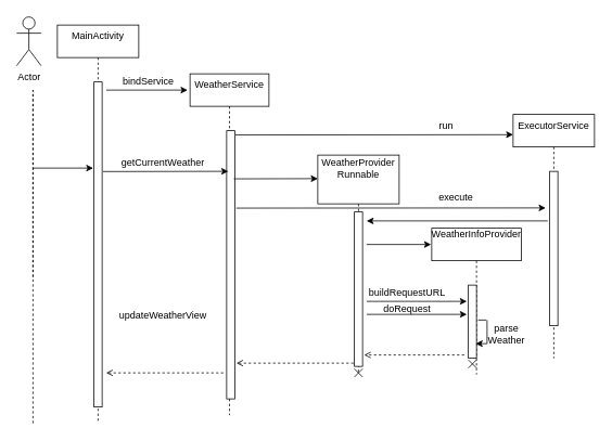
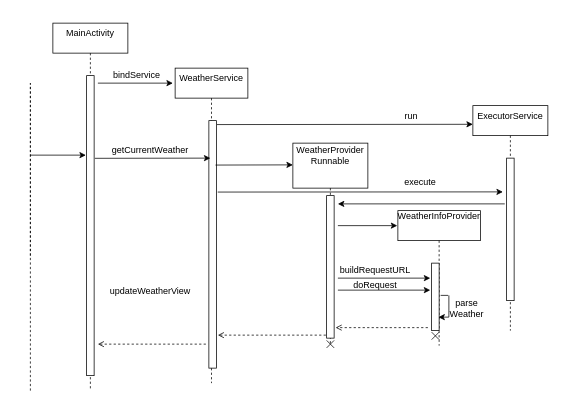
  <mxCell id="0" />
  <mxCell id="1" parent="0" />
  <mxCell id="2" value="MainActivity&#10;" style="shape=umlLifeline;perimeter=lifelinePerimeter;container=1;collapsible=0;recursiveResize=0;rounded=0;shadow=0;strokeWidth=1;" parent="1" vertex="1"><mxGeometry x="70" y="30" width="100" height="490" as="geometry" /></mxCell>
  <mxCell id="3" value="" style="points=[];perimeter=orthogonalPerimeter;rounded=0;shadow=0;strokeWidth=1;" parent="2" vertex="1"><mxGeometry x="45" y="70" width="10" height="400" as="geometry" /></mxCell>
  <mxCell id="4" value="" style="endArrow=classic;html=1;" edge="1" parent="1"><mxGeometry width="50" height="50" relative="1" as="geometry"><mxPoint x="130" y="110" as="sourcePoint" /><mxPoint x="230" y="110" as="targetPoint" /></mxGeometry></mxCell>
  <mxCell id="5" value="WeatherService&#10;" style="shape=umlLifeline;perimeter=lifelinePerimeter;container=1;collapsible=0;recursiveResize=0;rounded=0;shadow=0;strokeWidth=1;" vertex="1" parent="1"><mxGeometry x="233" y="90" width="97" height="420" as="geometry" /></mxCell>
  <mxCell id="6" value="" style="points=[];perimeter=orthogonalPerimeter;rounded=0;shadow=0;strokeWidth=1;" vertex="1" parent="5"><mxGeometry x="45" y="70" width="10" height="330" as="geometry" /></mxCell>
  <mxCell id="7" value="&lt;div&gt;bindService&lt;/div&gt;" style="text;html=1;strokeColor=none;fillColor=none;align=center;verticalAlign=middle;whiteSpace=wrap;rounded=0;" vertex="1" parent="1"><mxGeometry x="162" y="90" width="40" height="20" as="geometry" /></mxCell>
  <mxCell id="8" value="ExecutorService&#10;" style="shape=umlLifeline;perimeter=lifelinePerimeter;container=1;collapsible=0;recursiveResize=0;rounded=0;shadow=0;strokeWidth=1;" vertex="1" parent="1"><mxGeometry x="630" y="140" width="100" height="300" as="geometry" /></mxCell>
  <mxCell id="9" value="" style="points=[];perimeter=orthogonalPerimeter;rounded=0;shadow=0;strokeWidth=1;" vertex="1" parent="8"><mxGeometry x="45" y="70" width="10" height="190" as="geometry" /></mxCell>
  <mxCell id="10" value="WeatherProvider&#10;Runnable&#10;&#10;" style="shape=umlLifeline;perimeter=lifelinePerimeter;container=1;collapsible=0;recursiveResize=0;rounded=0;shadow=0;strokeWidth=1;size=60;" vertex="1" parent="1"><mxGeometry x="390" y="190" width="100" height="270" as="geometry" /></mxCell>
  <mxCell id="11" value="" style="points=[];perimeter=orthogonalPerimeter;rounded=0;shadow=0;strokeWidth=1;" vertex="1" parent="10"><mxGeometry x="45" y="70" width="10" height="190" as="geometry" /></mxCell>
  <mxCell id="12" value="WeatherInfoProvider&#10;&#10;" style="shape=umlLifeline;perimeter=lifelinePerimeter;container=1;collapsible=0;recursiveResize=0;rounded=0;shadow=0;strokeWidth=1;" vertex="1" parent="1"><mxGeometry x="530" y="280" width="110" height="180" as="geometry" /></mxCell>
  <mxCell id="13" value="" style="points=[];perimeter=orthogonalPerimeter;rounded=0;shadow=0;strokeWidth=1;" vertex="1" parent="12"><mxGeometry x="45" y="70" width="10" height="90" as="geometry" /></mxCell>
  <mxCell id="14" value="" style="endArrow=classic;html=1;exitX=1.18;exitY=0.054;exitDx=0;exitDy=0;exitPerimeter=0;entryX=0;entryY=0.083;entryDx=0;entryDy=0;entryPerimeter=0;" edge="1" parent="1" target="8"><mxGeometry width="50" height="50" relative="1" as="geometry"><mxPoint x="288.8" y="165.26" as="sourcePoint" /><mxPoint x="600" y="165" as="targetPoint" /></mxGeometry></mxCell>
  <mxCell id="15" value="" style="endArrow=classic;html=1;exitX=1.18;exitY=0.054;exitDx=0;exitDy=0;exitPerimeter=0;" edge="1" parent="1"><mxGeometry width="50" height="50" relative="1" as="geometry"><mxPoint x="126" y="210.26" as="sourcePoint" /><mxPoint x="280" y="210" as="targetPoint" /></mxGeometry></mxCell>
  <mxCell id="16" value="getCurrentWeather" style="text;html=1;strokeColor=none;fillColor=none;align=center;verticalAlign=middle;whiteSpace=wrap;rounded=0;" vertex="1" parent="1"><mxGeometry x="180" y="190" width="40" height="20" as="geometry" /></mxCell>
  <mxCell id="17" value="" style="endArrow=classic;html=1;exitX=1.18;exitY=0.054;exitDx=0;exitDy=0;exitPerimeter=0;" edge="1" parent="1"><mxGeometry width="50" height="50" relative="1" as="geometry"><mxPoint x="286.8" y="219.26" as="sourcePoint" /><mxPoint x="390" y="219" as="targetPoint" /></mxGeometry></mxCell>
  <mxCell id="18" value="" style="endArrow=classic;html=1;exitX=1.18;exitY=0.054;exitDx=0;exitDy=0;exitPerimeter=0;" edge="1" parent="1"><mxGeometry width="50" height="50" relative="1" as="geometry"><mxPoint x="289.8" y="255.26" as="sourcePoint" /><mxPoint x="670" y="255" as="targetPoint" /></mxGeometry></mxCell>
  <mxCell id="19" value="" style="endArrow=classic;html=1;" edge="1" parent="1"><mxGeometry width="50" height="50" relative="1" as="geometry"><mxPoint x="672.5" y="271" as="sourcePoint" /><mxPoint x="450" y="271" as="targetPoint" /></mxGeometry></mxCell>
  <mxCell id="20" value="execute" style="text;html=1;strokeColor=none;fillColor=none;align=center;verticalAlign=middle;whiteSpace=wrap;rounded=0;" vertex="1" parent="1"><mxGeometry x="540" y="232" width="40" height="20" as="geometry" /></mxCell>
  <mxCell id="21" value="run" style="text;html=1;strokeColor=none;fillColor=none;align=center;verticalAlign=middle;whiteSpace=wrap;rounded=0;" vertex="1" parent="1"><mxGeometry x="528" y="144" width="40" height="20" as="geometry" /></mxCell>
  <mxCell id="22" value="" style="endArrow=classic;html=1;" edge="1" parent="1"><mxGeometry width="50" height="50" relative="1" as="geometry"><mxPoint x="450" y="300" as="sourcePoint" /><mxPoint x="529.2" y="300" as="targetPoint" /></mxGeometry></mxCell>
  <mxCell id="23" value="" style="endArrow=classic;html=1;" edge="1" parent="1"><mxGeometry width="50" height="50" relative="1" as="geometry"><mxPoint x="450" y="370" as="sourcePoint" /><mxPoint x="573.2" y="370" as="targetPoint" /></mxGeometry></mxCell>
  <mxCell id="24" value="" style="endArrow=classic;html=1;" edge="1" parent="1"><mxGeometry width="50" height="50" relative="1" as="geometry"><mxPoint x="450" y="386" as="sourcePoint" /><mxPoint x="573.2" y="386" as="targetPoint" /></mxGeometry></mxCell>
  <mxCell id="25" value="buildRequestURL" style="text;html=1;strokeColor=none;fillColor=none;align=center;verticalAlign=middle;whiteSpace=wrap;rounded=0;" vertex="1" parent="1"><mxGeometry x="480" y="350" width="40" height="20" as="geometry" /></mxCell>
  <mxCell id="26" value="doRequest" style="text;html=1;strokeColor=none;fillColor=none;align=center;verticalAlign=middle;whiteSpace=wrap;rounded=0;" vertex="1" parent="1"><mxGeometry x="480" y="369" width="40" height="20" as="geometry" /></mxCell>
  <mxCell id="27" value="" style="endArrow=none;html=1;" edge="1" parent="1"><mxGeometry width="50" height="50" relative="1" as="geometry"><mxPoint x="587" y="393" as="sourcePoint" /><mxPoint x="597" y="393" as="targetPoint" /></mxGeometry></mxCell>
  <mxCell id="28" value="" style="endArrow=none;html=1;" edge="1" parent="1"><mxGeometry width="50" height="50" relative="1" as="geometry"><mxPoint x="598" y="422" as="sourcePoint" /><mxPoint x="598" y="393" as="targetPoint" /></mxGeometry></mxCell>
  <mxCell id="29" value="" style="endArrow=classic;html=1;" edge="1" parent="1"><mxGeometry width="50" height="50" relative="1" as="geometry"><mxPoint x="598" y="422" as="sourcePoint" /><mxPoint x="584" y="422" as="targetPoint" /></mxGeometry></mxCell>
  <mxCell id="30" value="&lt;div&gt;parse&lt;/div&gt;&lt;div&gt;Weather&lt;/div&gt;" style="text;html=1;strokeColor=none;fillColor=none;align=center;verticalAlign=middle;whiteSpace=wrap;rounded=0;" vertex="1" parent="1"><mxGeometry x="602" y="400" width="40" height="20" as="geometry" /></mxCell>
  <mxCell id="31" value="" style="endArrow=open;html=1;dashed=1;endFill=0;" edge="1" parent="1"><mxGeometry width="50" height="50" relative="1" as="geometry"><mxPoint x="570" y="436" as="sourcePoint" /><mxPoint x="447" y="436" as="targetPoint" /></mxGeometry></mxCell>
  <mxCell id="32" value="" style="endArrow=open;html=1;dashed=1;endFill=0;" edge="1" parent="1"><mxGeometry width="50" height="50" relative="1" as="geometry"><mxPoint x="434" y="446" as="sourcePoint" /><mxPoint x="290" y="446" as="targetPoint" /></mxGeometry></mxCell>
  <mxCell id="33" value="" style="endArrow=open;html=1;dashed=1;endFill=0;" edge="1" parent="1"><mxGeometry width="50" height="50" relative="1" as="geometry"><mxPoint x="274" y="458" as="sourcePoint" /><mxPoint x="130" y="458" as="targetPoint" /></mxGeometry></mxCell>
  <mxCell id="34" value="updateWeatherView" style="text;html=1;strokeColor=none;fillColor=none;align=center;verticalAlign=middle;whiteSpace=wrap;rounded=0;" vertex="1" parent="1"><mxGeometry x="180" y="378" width="40" height="20" as="geometry" /></mxCell>
- <mxCell id="35" value="Actor" style="shape=umlActor;verticalLabelPosition=bottom;verticalAlign=top;html=1;outlineConnect=0;" vertex="1" parent="1"><mxGeometry x="20" y="20" width="30" height="60" as="geometry" /></mxCell>
  <mxCell id="36" value="" style="endArrow=none;html=1;dashed=1;" edge="1" parent="1"><mxGeometry width="50" height="50" relative="1" as="geometry"><mxPoint x="40" y="340" as="sourcePoint" /><mxPoint x="40" y="110" as="targetPoint" /></mxGeometry></mxCell>
  <mxCell id="37" value="" style="endArrow=none;html=1;dashed=1;" edge="1" parent="1"><mxGeometry width="50" height="50" relative="1" as="geometry"><mxPoint x="40" y="520" as="sourcePoint" /><mxPoint x="40" y="110" as="targetPoint" /></mxGeometry></mxCell>
  <mxCell id="38" value="" style="endArrow=classic;html=1;" edge="1" parent="1"><mxGeometry width="50" height="50" relative="1" as="geometry"><mxPoint x="40" y="206" as="sourcePoint" /><mxPoint x="114" y="206" as="targetPoint" /></mxGeometry></mxCell>
  <mxCell id="39" value="" style="endArrow=none;html=1;" edge="1" parent="1"><mxGeometry width="50" height="50" relative="1" as="geometry"><mxPoint x="575" y="452" as="sourcePoint" /><mxPoint x="585" y="442" as="targetPoint" /></mxGeometry></mxCell>
  <mxCell id="40" value="" style="endArrow=none;html=1;" edge="1" parent="1"><mxGeometry width="50" height="50" relative="1" as="geometry"><mxPoint x="575" y="442" as="sourcePoint" /><mxPoint x="585" y="452" as="targetPoint" /></mxGeometry></mxCell>
  <mxCell id="41" value="" style="endArrow=none;html=1;" edge="1" parent="1"><mxGeometry width="50" height="50" relative="1" as="geometry"><mxPoint x="435" y="463" as="sourcePoint" /><mxPoint x="445" y="453" as="targetPoint" /></mxGeometry></mxCell>
  <mxCell id="42" value="" style="endArrow=none;html=1;" edge="1" parent="1"><mxGeometry width="50" height="50" relative="1" as="geometry"><mxPoint x="435" y="453" as="sourcePoint" /><mxPoint x="445" y="463" as="targetPoint" /></mxGeometry></mxCell>
